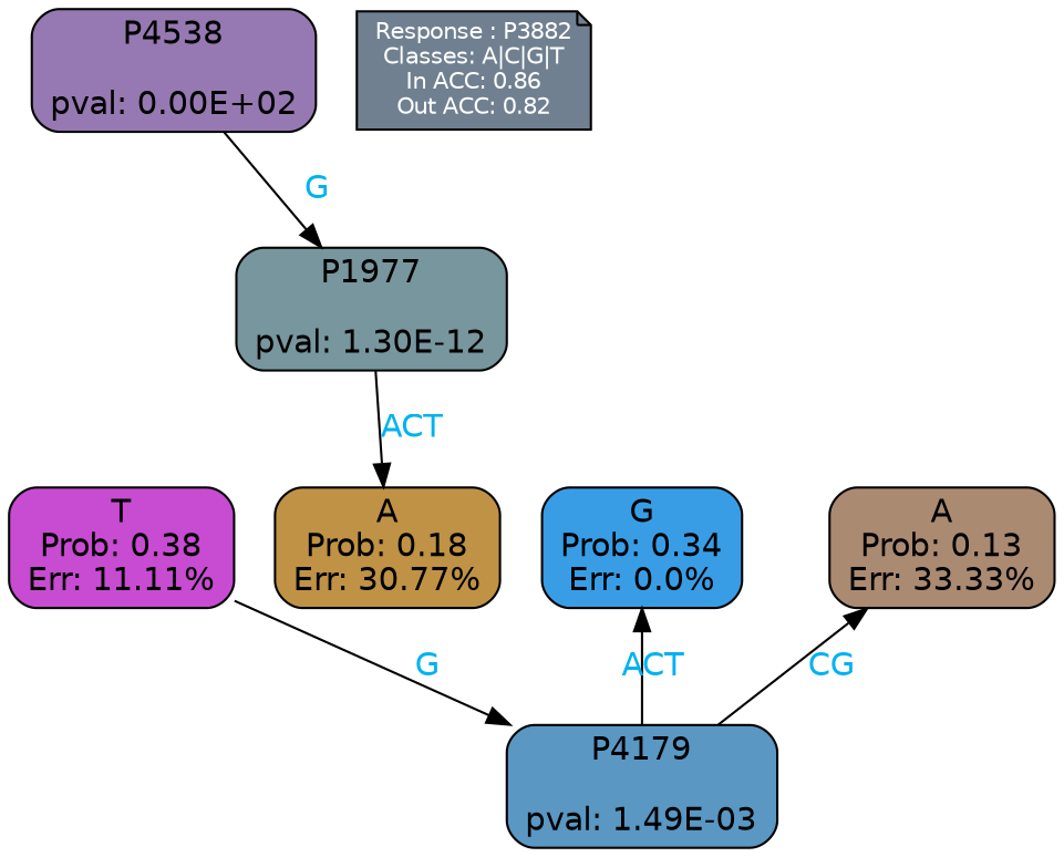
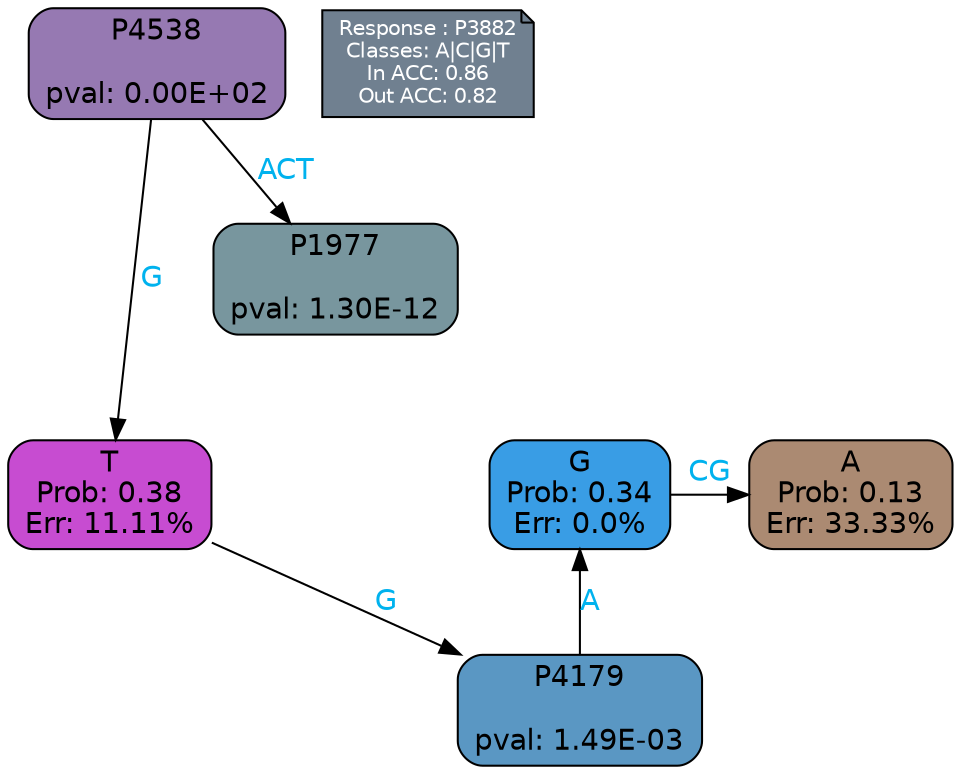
  digraph {
    ranksep=equally
    splines=polylines
    node [color=black fontname=helvetica shape=box style="filled, rounded"]
    edge [fontcolor=deepskyblue2 fontname=helvetica]
-   n1 [fillcolor="#bf9246" label="A\nProb: 0.18\nErr: 30.77%"]
    n2 [fillcolor="#399de5" label="G\nProb: 0.34\nErr: 0.0%"]
    n3 [fillcolor="#ab8a72" label="A\nProb: 0.13\nErr: 33.33%"]
    n4 [fillcolor="#c74cd1" label="T\nProb: 0.38\nErr: 11.11%"]
    n5 [align=left fillcolor=slategray fontcolor=white fontsize=10 label="Response : P3882\nClasses: A|C|G|T\nIn ACC: 0.86\nOut ACC: 0.82\n" shape=note style=filled]
    n6 [fillcolor="#9679b2" label="P4538\n\npval: 0.00E+02"]
    n7 [fillcolor="#5a97c3" label="P4179\n\npval: 1.49E-03"]
    n8 [fillcolor="#78969e" label="P1977\n\npval: 1.30E-12"]
    subgraph sub_1 {
      rank=same
-     n1
      n2
      n3
      n4
    }
    subgraph sub_2 {
      rank=same
      n5
      n6
    }
    n4 -> n7 [label=G]
-   n6 -> n8 [label=G]
-   n7 -> n2 [label=ACT]
-   n7 -> n3 [label=CG]
-   n8 -> n1 [label=ACT]
+   n6 -> n4 [label=G]
+   n6 -> n8 [label=ACT]
+   n7 -> n2 [label=A]
+   n2 -> n3 [label=CG]
  }
